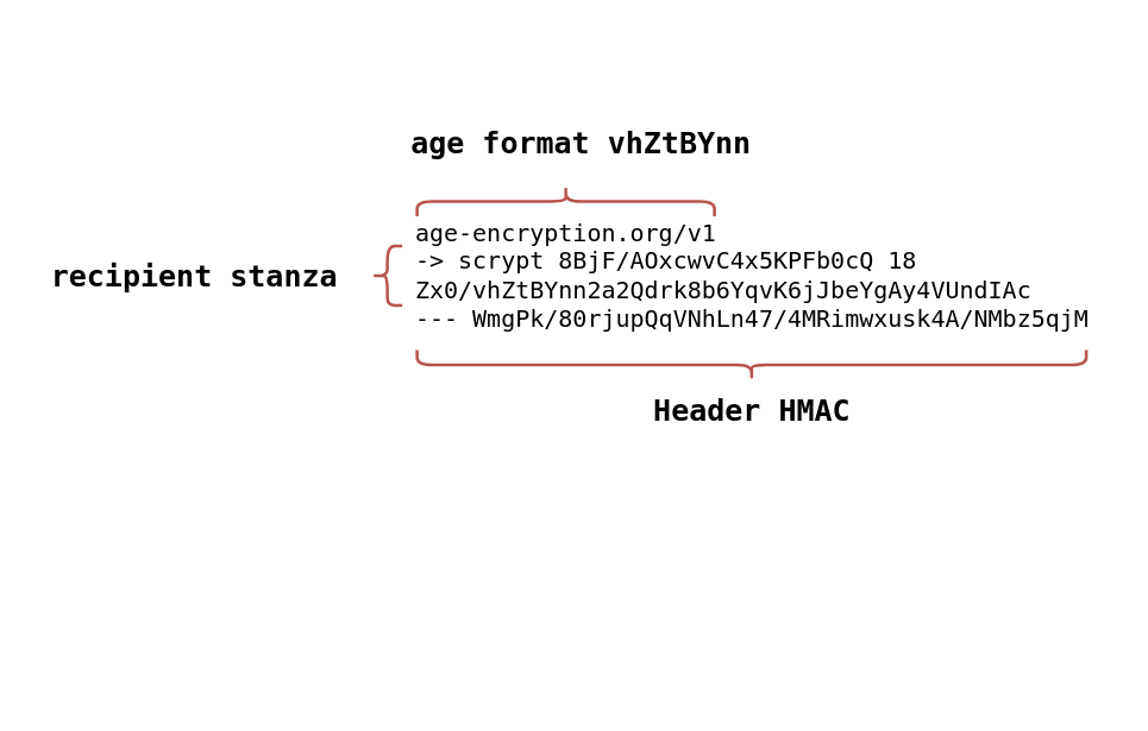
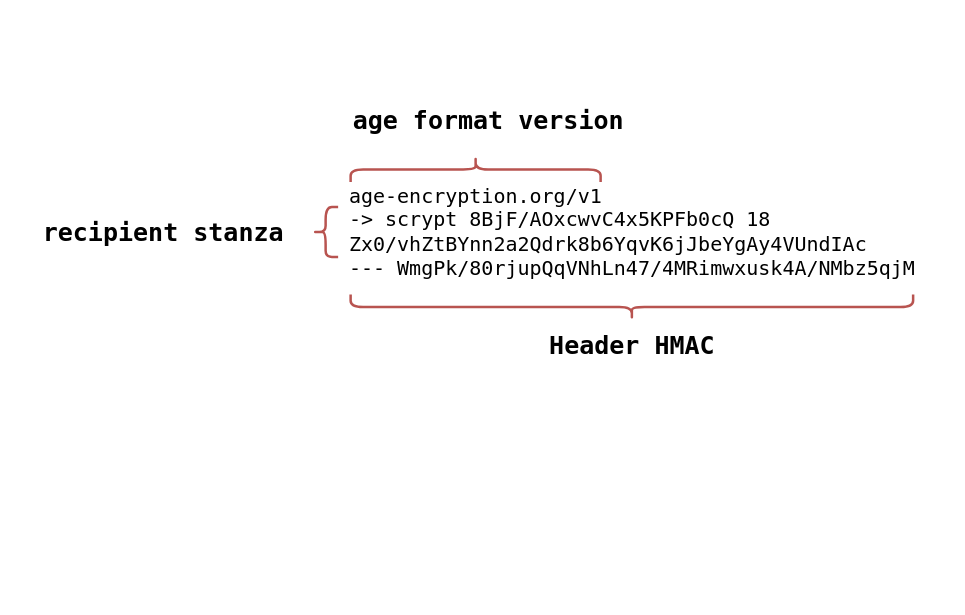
  <mxCell id="0" />
  <mxCell id="1" parent="0" />
  <mxCell id="2" value="&lt;pre style=&quot;margin-top: 1em; margin-bottom: 1em; background-color: var(--code-cell-background); border: var(--colab-border-color); border-radius: 2px; padding: 12px 8px; overflow-x: auto; text-align: start;&quot;&gt;&lt;span style=&quot;font-size: 16px;&quot;&gt;age-encryption.org/v1&lt;br/&gt;-&amp;gt; scrypt 8BjF/AOxcwvC4x5KPFb0cQ 18&lt;br/&gt;Zx0/vhZtBYnn2a2Qdrk8b6YqvK6jJbeYgAy4VUndIAc&lt;br/&gt;--- WmgPk/80rjupQqVNhLn47/4MRimwxusk4A/NMbz5qjM&lt;/span&gt;&lt;font face=&quot;var(--colab-code-font-family)&quot; color=&quot;#212121&quot;&gt;&lt;span style=&quot;font-size: 16px;&quot;&gt;&lt;br&gt;&lt;/span&gt;&lt;/font&gt;&lt;/pre&gt;" style="text;html=1;align=center;verticalAlign=middle;resizable=0;points=[];autosize=1;strokeColor=none;fillColor=none;" parent="1" vertex="1"><mxGeometry x="260" y="115" width="490" height="140" as="geometry" /></mxCell>
  <mxCell id="3" value="" style="shape=curlyBracket;whiteSpace=wrap;html=1;rounded=1;fillColor=#f8cecc;strokeColor=#b85450;strokeWidth=2;rotation=90;" vertex="1" parent="1"><mxGeometry x="370" y="35" width="20" height="200" as="geometry" /></mxCell>
- <mxCell id="4" value="&lt;font face=&quot;monospace&quot; style=&quot;font-size: 20px;&quot;&gt;age format vhZtBYnn&lt;/font&gt;" style="text;html=1;align=center;verticalAlign=middle;resizable=0;points=[];autosize=1;strokeColor=none;fillColor=none;fontStyle=1" vertex="1" parent="1"><mxGeometry x="270" y="75" width="240" height="40" as="geometry" /></mxCell>
+ <mxCell id="4" value="&lt;font face=&quot;monospace&quot; style=&quot;font-size: 20px;&quot;&gt;age format version&lt;/font&gt;" style="text;html=1;align=center;verticalAlign=middle;resizable=0;points=[];autosize=1;strokeColor=none;fillColor=none;fontStyle=1" vertex="1" parent="1"><mxGeometry x="270" y="75" width="240" height="40" as="geometry" /></mxCell>
  <mxCell id="5" value="&lt;font face=&quot;monospace&quot; style=&quot;font-size: 20px;&quot;&gt;recipient stanza&lt;/font&gt;" style="text;html=1;align=center;verticalAlign=middle;resizable=0;points=[];autosize=1;strokeColor=none;fillColor=none;fontStyle=1" vertex="1" parent="1"><mxGeometry x="20" y="165" width="220" height="40" as="geometry" /></mxCell>
  <mxCell id="6" value="" style="shape=curlyBracket;whiteSpace=wrap;html=1;rounded=1;fillColor=#f8cecc;strokeColor=#b85450;strokeWidth=2;rotation=0;" vertex="1" parent="1"><mxGeometry x="250" y="165" width="20" height="40" as="geometry" /></mxCell>
  <mxCell id="7" value="&lt;font face=&quot;monospace&quot; style=&quot;font-size: 20px;&quot;&gt;Header HMAC&lt;/font&gt;" style="text;html=1;align=center;verticalAlign=middle;resizable=0;points=[];autosize=1;strokeColor=none;fillColor=none;fontStyle=1" vertex="1" parent="1"><mxGeometry x="425" y="255" width="160" height="40" as="geometry" /></mxCell>
  <mxCell id="8" value="" style="shape=curlyBracket;whiteSpace=wrap;html=1;rounded=1;fillColor=#f8cecc;strokeColor=#b85450;strokeWidth=2;rotation=-90;" vertex="1" parent="1"><mxGeometry x="495" y="20" width="20" height="450" as="geometry" /></mxCell>
